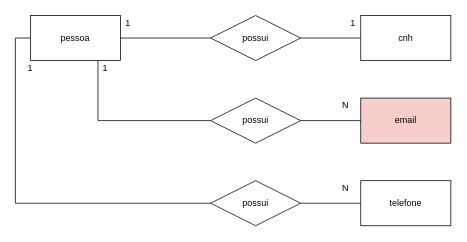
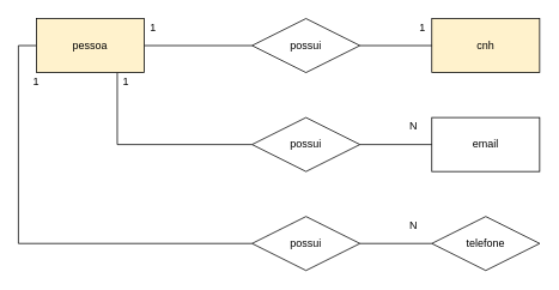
  <mxCell id="0" />
  <mxCell id="1" parent="0" />
  <mxCell id="2" style="edgeStyle=orthogonalEdgeStyle;rounded=0;orthogonalLoop=1;jettySize=auto;html=1;exitX=1;exitY=0.5;exitDx=0;exitDy=0;endArrow=none;endFill=0;" edge="1" parent="1" source="5" target="10"><mxGeometry relative="1" as="geometry" /></mxCell>
  <mxCell id="3" style="edgeStyle=orthogonalEdgeStyle;rounded=0;orthogonalLoop=1;jettySize=auto;html=1;exitX=0.75;exitY=1;exitDx=0;exitDy=0;entryX=0;entryY=0.5;entryDx=0;entryDy=0;endArrow=none;endFill=0;" edge="1" parent="1" source="5" target="12"><mxGeometry relative="1" as="geometry" /></mxCell>
  <mxCell id="4" style="edgeStyle=orthogonalEdgeStyle;rounded=0;orthogonalLoop=1;jettySize=auto;html=1;exitX=0;exitY=0.5;exitDx=0;exitDy=0;endArrow=none;endFill=0;entryX=0;entryY=0.5;entryDx=0;entryDy=0;" edge="1" parent="1" source="5" target="14"><mxGeometry relative="1" as="geometry"><mxPoint x="170" y="310" as="targetPoint" /></mxGeometry></mxCell>
- <mxCell id="5" value="pessoa" style="rounded=0;whiteSpace=wrap;html=1;" vertex="1" parent="1"><mxGeometry x="40" y="20" width="120" height="60" as="geometry" /></mxCell>
- <mxCell id="6" value="cnh" style="rounded=0;whiteSpace=wrap;html=1;" vertex="1" parent="1"><mxGeometry x="480" y="20" width="120" height="60" as="geometry" /></mxCell>
- <mxCell id="7" value="email" style="rounded=0;whiteSpace=wrap;html=1;fillColor=#f8cecc;" vertex="1" parent="1"><mxGeometry x="480" y="130" width="120" height="60" as="geometry" /></mxCell>
- <mxCell id="8" value="telefone" style="rounded=0;whiteSpace=wrap;html=1;" vertex="1" parent="1"><mxGeometry x="480" y="240" width="120" height="60" as="geometry" /></mxCell>
+ <mxCell id="5" value="pessoa" style="rounded=0;whiteSpace=wrap;html=1;fillColor=#fff2cc;" vertex="1" parent="1"><mxGeometry x="40" y="20" width="120" height="60" as="geometry" /></mxCell>
+ <mxCell id="6" value="cnh" style="rounded=0;whiteSpace=wrap;html=1;fillColor=#fff2cc;" vertex="1" parent="1"><mxGeometry x="480" y="20" width="120" height="60" as="geometry" /></mxCell>
+ <mxCell id="7" value="email" style="rounded=0;whiteSpace=wrap;html=1;" vertex="1" parent="1"><mxGeometry x="480" y="130" width="120" height="60" as="geometry" /></mxCell>
+ <mxCell id="8" value="telefone" style="rhombus;whiteSpace=wrap;html=1;" vertex="1" parent="1"><mxGeometry x="480" y="240" width="120" height="60" as="geometry" /></mxCell>
  <mxCell id="9" style="edgeStyle=orthogonalEdgeStyle;rounded=0;orthogonalLoop=1;jettySize=auto;html=1;exitX=1;exitY=0.5;exitDx=0;exitDy=0;entryX=0;entryY=0.5;entryDx=0;entryDy=0;endArrow=none;endFill=0;" edge="1" parent="1" source="10" target="6"><mxGeometry relative="1" as="geometry" /></mxCell>
  <mxCell id="10" value="possui" style="shape=rhombus;perimeter=rhombusPerimeter;whiteSpace=wrap;html=1;align=center;" vertex="1" parent="1"><mxGeometry x="280" y="20" width="120" height="60" as="geometry" /></mxCell>
  <mxCell id="11" style="edgeStyle=orthogonalEdgeStyle;rounded=0;orthogonalLoop=1;jettySize=auto;html=1;endArrow=none;endFill=0;entryX=0;entryY=0.5;entryDx=0;entryDy=0;" edge="1" parent="1" source="12" target="7"><mxGeometry relative="1" as="geometry"><mxPoint x="430" y="160" as="targetPoint" /></mxGeometry></mxCell>
  <mxCell id="12" value="possui" style="shape=rhombus;perimeter=rhombusPerimeter;whiteSpace=wrap;html=1;align=center;" vertex="1" parent="1"><mxGeometry x="280" y="130" width="120" height="60" as="geometry" /></mxCell>
  <mxCell id="13" style="edgeStyle=orthogonalEdgeStyle;rounded=0;orthogonalLoop=1;jettySize=auto;html=1;exitX=1;exitY=0.5;exitDx=0;exitDy=0;entryX=0;entryY=0.5;entryDx=0;entryDy=0;endArrow=none;endFill=0;" edge="1" parent="1" source="14" target="8"><mxGeometry relative="1" as="geometry" /></mxCell>
  <mxCell id="14" value="possui" style="shape=rhombus;perimeter=rhombusPerimeter;whiteSpace=wrap;html=1;align=center;" vertex="1" parent="1"><mxGeometry x="280" y="240" width="120" height="60" as="geometry" /></mxCell>
  <mxCell id="15" value="1" style="text;html=1;strokeColor=none;fillColor=none;align=center;verticalAlign=middle;whiteSpace=wrap;rounded=0;" vertex="1" parent="1"><mxGeometry x="120" y="80" width="40" height="20" as="geometry" /></mxCell>
  <mxCell id="16" value="1" style="text;html=1;strokeColor=none;fillColor=none;align=center;verticalAlign=middle;whiteSpace=wrap;rounded=0;" vertex="1" parent="1"><mxGeometry x="20" y="80" width="40" height="20" as="geometry" /></mxCell>
  <mxCell id="17" value="1" style="text;html=1;strokeColor=none;fillColor=none;align=center;verticalAlign=middle;whiteSpace=wrap;rounded=0;" vertex="1" parent="1"><mxGeometry x="150" y="20" width="40" height="20" as="geometry" /></mxCell>
  <mxCell id="18" value="1" style="text;html=1;strokeColor=none;fillColor=none;align=center;verticalAlign=middle;whiteSpace=wrap;rounded=0;" vertex="1" parent="1"><mxGeometry x="450" y="20" width="40" height="20" as="geometry" /></mxCell>
  <mxCell id="19" value="N" style="text;html=1;strokeColor=none;fillColor=none;align=center;verticalAlign=middle;whiteSpace=wrap;rounded=0;" vertex="1" parent="1"><mxGeometry x="440" y="130" width="40" height="20" as="geometry" /></mxCell>
  <mxCell id="20" value="N" style="text;html=1;strokeColor=none;fillColor=none;align=center;verticalAlign=middle;whiteSpace=wrap;rounded=0;" vertex="1" parent="1"><mxGeometry x="440" y="240" width="40" height="20" as="geometry" /></mxCell>
